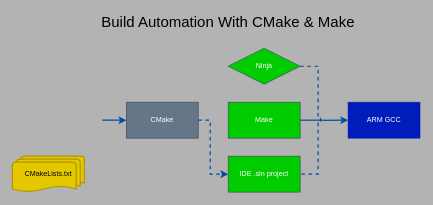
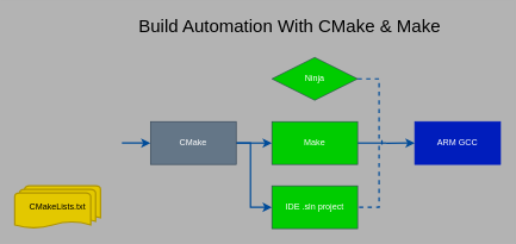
  <mxCell id="0" />
  <mxCell id="1" parent="0" />
  <mxCell id="2" value="CMakeLists.txt&lt;br&gt;" style="strokeWidth=2;html=1;shape=mxgraph.flowchart.multi-document;whiteSpace=wrap;fillColor=#e3c800;fontColor=#000000;strokeColor=#B09500;" vertex="1" parent="1"><mxGeometry x="20" y="260" width="120" height="60" as="geometry" /></mxCell>
  <mxCell id="3" style="edgeStyle=elbowEdgeStyle;rounded=0;jumpStyle=sharp;jumpSize=6;html=1;exitX=0;exitY=0.5;exitDx=0;exitDy=0;strokeWidth=2;endArrow=none;endFill=0;startSize=7;endSize=7;startArrow=classic;startFill=1;strokeColor=#004C99;" edge="1" parent="1" source="6"><mxGeometry relative="1" as="geometry"><mxPoint x="170" y="199.903" as="targetPoint" /></mxGeometry></mxCell>
- <mxCell id="5" style="edgeStyle=elbowEdgeStyle;rounded=0;jumpStyle=sharp;jumpSize=6;html=1;exitX=1;exitY=0.5;exitDx=0;exitDy=0;entryX=0;entryY=0.5;entryDx=0;entryDy=0;dashed=1;strokeColor=#004C99;strokeWidth=2;startArrow=none;startFill=0;endArrow=classic;endFill=1;startSize=7;endSize=7;" edge="1" parent="1" source="6" target="11"><mxGeometry relative="1" as="geometry"><Array as="points"><mxPoint x="350" y="270" /></Array></mxGeometry></mxCell>
+ <mxCell id="4" style="edgeStyle=elbowEdgeStyle;rounded=0;jumpStyle=sharp;jumpSize=6;html=1;exitX=1;exitY=0.5;exitDx=0;exitDy=0;entryX=0;entryY=0.5;entryDx=0;entryDy=0;strokeColor=#004C99;strokeWidth=2;startArrow=none;startFill=0;endArrow=classic;endFill=1;startSize=7;endSize=7;" edge="1" parent="1" source="6" target="8"><mxGeometry relative="1" as="geometry" /></mxCell>
+ <mxCell id="5" style="edgeStyle=elbowEdgeStyle;rounded=0;jumpStyle=sharp;jumpSize=6;html=1;exitX=1;exitY=0.5;exitDx=0;exitDy=0;entryX=0;entryY=0.5;entryDx=0;entryDy=0;dashed=0;strokeColor=#004C99;strokeWidth=2;startArrow=none;startFill=0;endArrow=classic;endFill=1;startSize=7;endSize=7;" edge="1" parent="1" source="6" target="11"><mxGeometry relative="1" as="geometry"><Array as="points"><mxPoint x="350" y="270" /></Array></mxGeometry></mxCell>
  <mxCell id="6" value="CMake" style="rounded=0;whiteSpace=wrap;html=1;fillColor=#647687;fontColor=#ffffff;strokeColor=#314354;" vertex="1" parent="1"><mxGeometry x="210" y="170" width="120" height="60" as="geometry" /></mxCell>
  <mxCell id="7" style="edgeStyle=elbowEdgeStyle;rounded=0;jumpStyle=sharp;jumpSize=6;html=1;exitX=1;exitY=0.5;exitDx=0;exitDy=0;strokeColor=#004C99;strokeWidth=2;startArrow=none;startFill=0;endArrow=none;endFill=0;startSize=7;endSize=7;" edge="1" parent="1" source="8"><mxGeometry relative="1" as="geometry"><mxPoint x="540" y="200" as="targetPoint" /></mxGeometry></mxCell>
  <mxCell id="8" value="Make" style="rounded=0;whiteSpace=wrap;html=1;fillColor=#00CC00;fontColor=#ffffff;strokeColor=#314354;" vertex="1" parent="1"><mxGeometry x="380" y="170" width="120" height="60" as="geometry" /></mxCell>
  <mxCell id="9" style="edgeStyle=elbowEdgeStyle;rounded=0;jumpStyle=sharp;jumpSize=6;html=1;strokeColor=#004C99;strokeWidth=2;startArrow=none;startFill=0;endArrow=none;endFill=0;startSize=7;endSize=7;entryX=1;entryY=0.5;entryDx=0;entryDy=0;dashed=1;" edge="1" parent="1" source="10" target="11"><mxGeometry relative="1" as="geometry"><mxPoint x="600" y="290" as="targetPoint" /><Array as="points"><mxPoint x="530" y="160" /><mxPoint x="540" y="210" /></Array></mxGeometry></mxCell>
  <mxCell id="10" value="Ninja" style="rhombus;whiteSpace=wrap;html=1;fillColor=#00CC00;fontColor=#ffffff;strokeColor=#314354;" vertex="1" parent="1"><mxGeometry x="380" y="80" width="120" height="60" as="geometry" /></mxCell>
  <mxCell id="11" value="IDE .sln project" style="rounded=0;whiteSpace=wrap;html=1;fillColor=#00CC00;fontColor=#ffffff;strokeColor=#314354;" vertex="1" parent="1"><mxGeometry x="380" y="260" width="120" height="60" as="geometry" /></mxCell>
  <mxCell id="12" style="edgeStyle=elbowEdgeStyle;rounded=0;jumpStyle=sharp;jumpSize=6;html=1;exitX=0;exitY=0.5;exitDx=0;exitDy=0;strokeColor=#004C99;strokeWidth=2;startArrow=classic;startFill=1;endArrow=none;endFill=0;startSize=7;endSize=7;" edge="1" parent="1" source="13"><mxGeometry relative="1" as="geometry"><mxPoint x="540" y="200.333" as="targetPoint" /></mxGeometry></mxCell>
  <mxCell id="13" value="ARM GCC" style="rounded=0;whiteSpace=wrap;html=1;fillColor=#001DBC;fontColor=#ffffff;strokeColor=#001DBC;" vertex="1" parent="1"><mxGeometry x="580" y="170" width="120" height="60" as="geometry" /></mxCell>
- <mxCell id="14" value="&lt;font color=&quot;#000000&quot;&gt;&lt;span style=&quot;font-size: 25px;&quot;&gt;Build Automation With CMake &amp;amp; Make&lt;/span&gt;&lt;/font&gt;" style="text;html=1;strokeColor=none;fillColor=none;align=center;verticalAlign=middle;whiteSpace=wrap;rounded=0;" vertex="1" parent="1"><mxGeometry x="100" y="20" width="560" height="30" as="geometry" /></mxCell>
+ <mxCell id="14" value="&lt;font color=&quot;#000000&quot;&gt;&lt;span style=&quot;font-size: 25px;&quot;&gt;Build Automation With CMake &amp;amp; Make&lt;/span&gt;&lt;/font&gt;" style="text;html=1;strokeColor=none;fillColor=none;align=center;verticalAlign=middle;whiteSpace=wrap;rounded=0;" vertex="1" parent="1"><mxGeometry x="125" y="20" width="560" height="30" as="geometry" /></mxCell>
